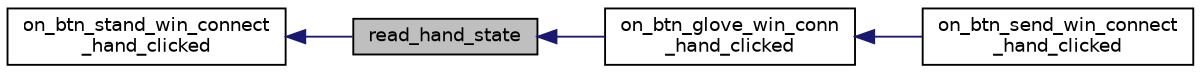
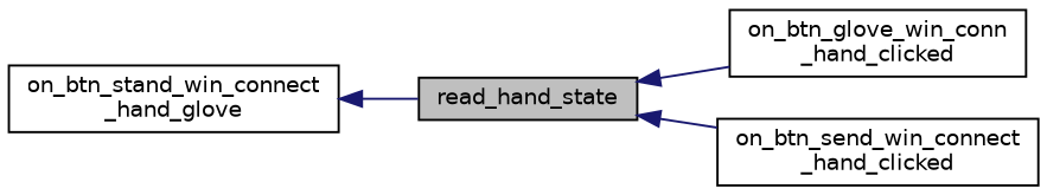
  digraph {
    rankdir=LR
    node [color=black fillcolor=white fontname=Helvetica fontsize=10 shape=record style=filled]
    edge [color=midnightblue dir=back fontname=Helvetica fontsize=10 labelfontname=Helvetica labelfontsize=10 style=solid]
    n1 [fillcolor=grey75 fontcolor=black height=0.2 label=read_hand_state width=0.4]
    n2 [height=0.2 label="on_btn_glove_win_conn\l_hand_clicked" width=0.4]
    n3 [height=0.2 label="on_btn_send_win_connect\l_hand_clicked" width=0.4]
-   n4 [height=0.2 label="on_btn_stand_win_connect\l_hand_clicked" width=0.4]
+   n4 [height=0.2 label="on_btn_stand_win_connect\l_hand_glove" width=0.4]
    n1 -> n2
-   n2 -> n3
+   n1 -> n3
    n4 -> n1
  }
